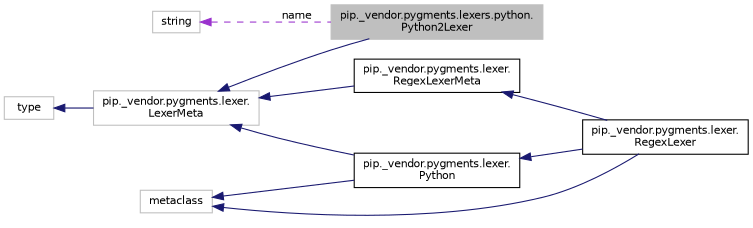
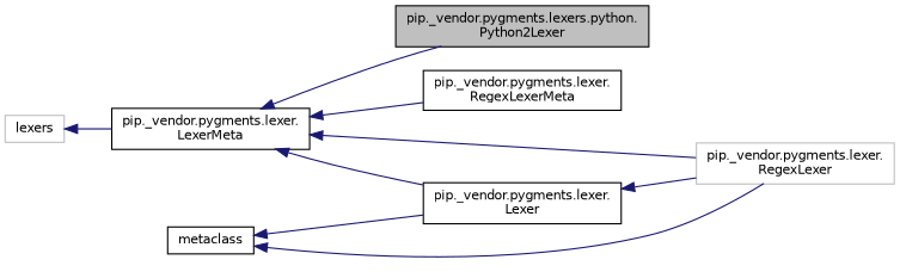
  digraph {
    rankdir=LR
    node [color=black fillcolor=white fontname=Helvetica fontsize=10 shape=record style=filled]
    edge [color=midnightblue dir=back fontname=Helvetica fontsize=10 labelfontname=Helvetica labelfontsize=10 style=solid]
-   n1 [color=grey75 fillcolor=grey75 fontcolor=black height=0.2 label="pip._vendor.pygments.lexers.python.\lPython2Lexer" width=0.4]
-   n2 [height=0.2 label="pip._vendor.pygments.lexer.\lRegexLexer" width=0.4]
-   n3 [height=0.2 label="pip._vendor.pygments.lexer.\lPython" width=0.4]
-   n4 [color=grey75 height=0.2 label=metaclass width=0.4]
-   n5 [color=grey75 height=0.2 label="pip._vendor.pygments.lexer.\lLexerMeta" width=0.4]
+   n1 [fillcolor=grey75 fontcolor=black height=0.2 label="pip._vendor.pygments.lexers.python.\lPython2Lexer" width=0.4]
+   n2 [color=grey75 height=0.2 label="pip._vendor.pygments.lexer.\lRegexLexer" width=0.4]
+   n3 [height=0.2 label="pip._vendor.pygments.lexer.\lLexer" width=0.4]
+   n4 [height=0.2 label=metaclass width=0.4]
+   n5 [height=0.2 label="pip._vendor.pygments.lexer.\lLexerMeta" width=0.4]
    n6 [height=0.2 label="pip._vendor.pygments.lexer.\lRegexLexerMeta" width=0.4]
-   n7 [color=grey75 height=0.2 label=type width=0.4]
-   n8 [color=grey75 height=0.2 label=string width=0.4]
+   n7 [color=grey75 height=0.2 label=lexers width=0.4]
    n3 -> n2
    n4 -> n2
    n4 -> n3
    n5 -> n1
    n5 -> n3
    n5 -> n6
-   n6 -> n2
+   n5 -> n2
    n7 -> n5
-   n8 -> n1 [color=darkorchid3 label=" name" style=dashed]
  }
